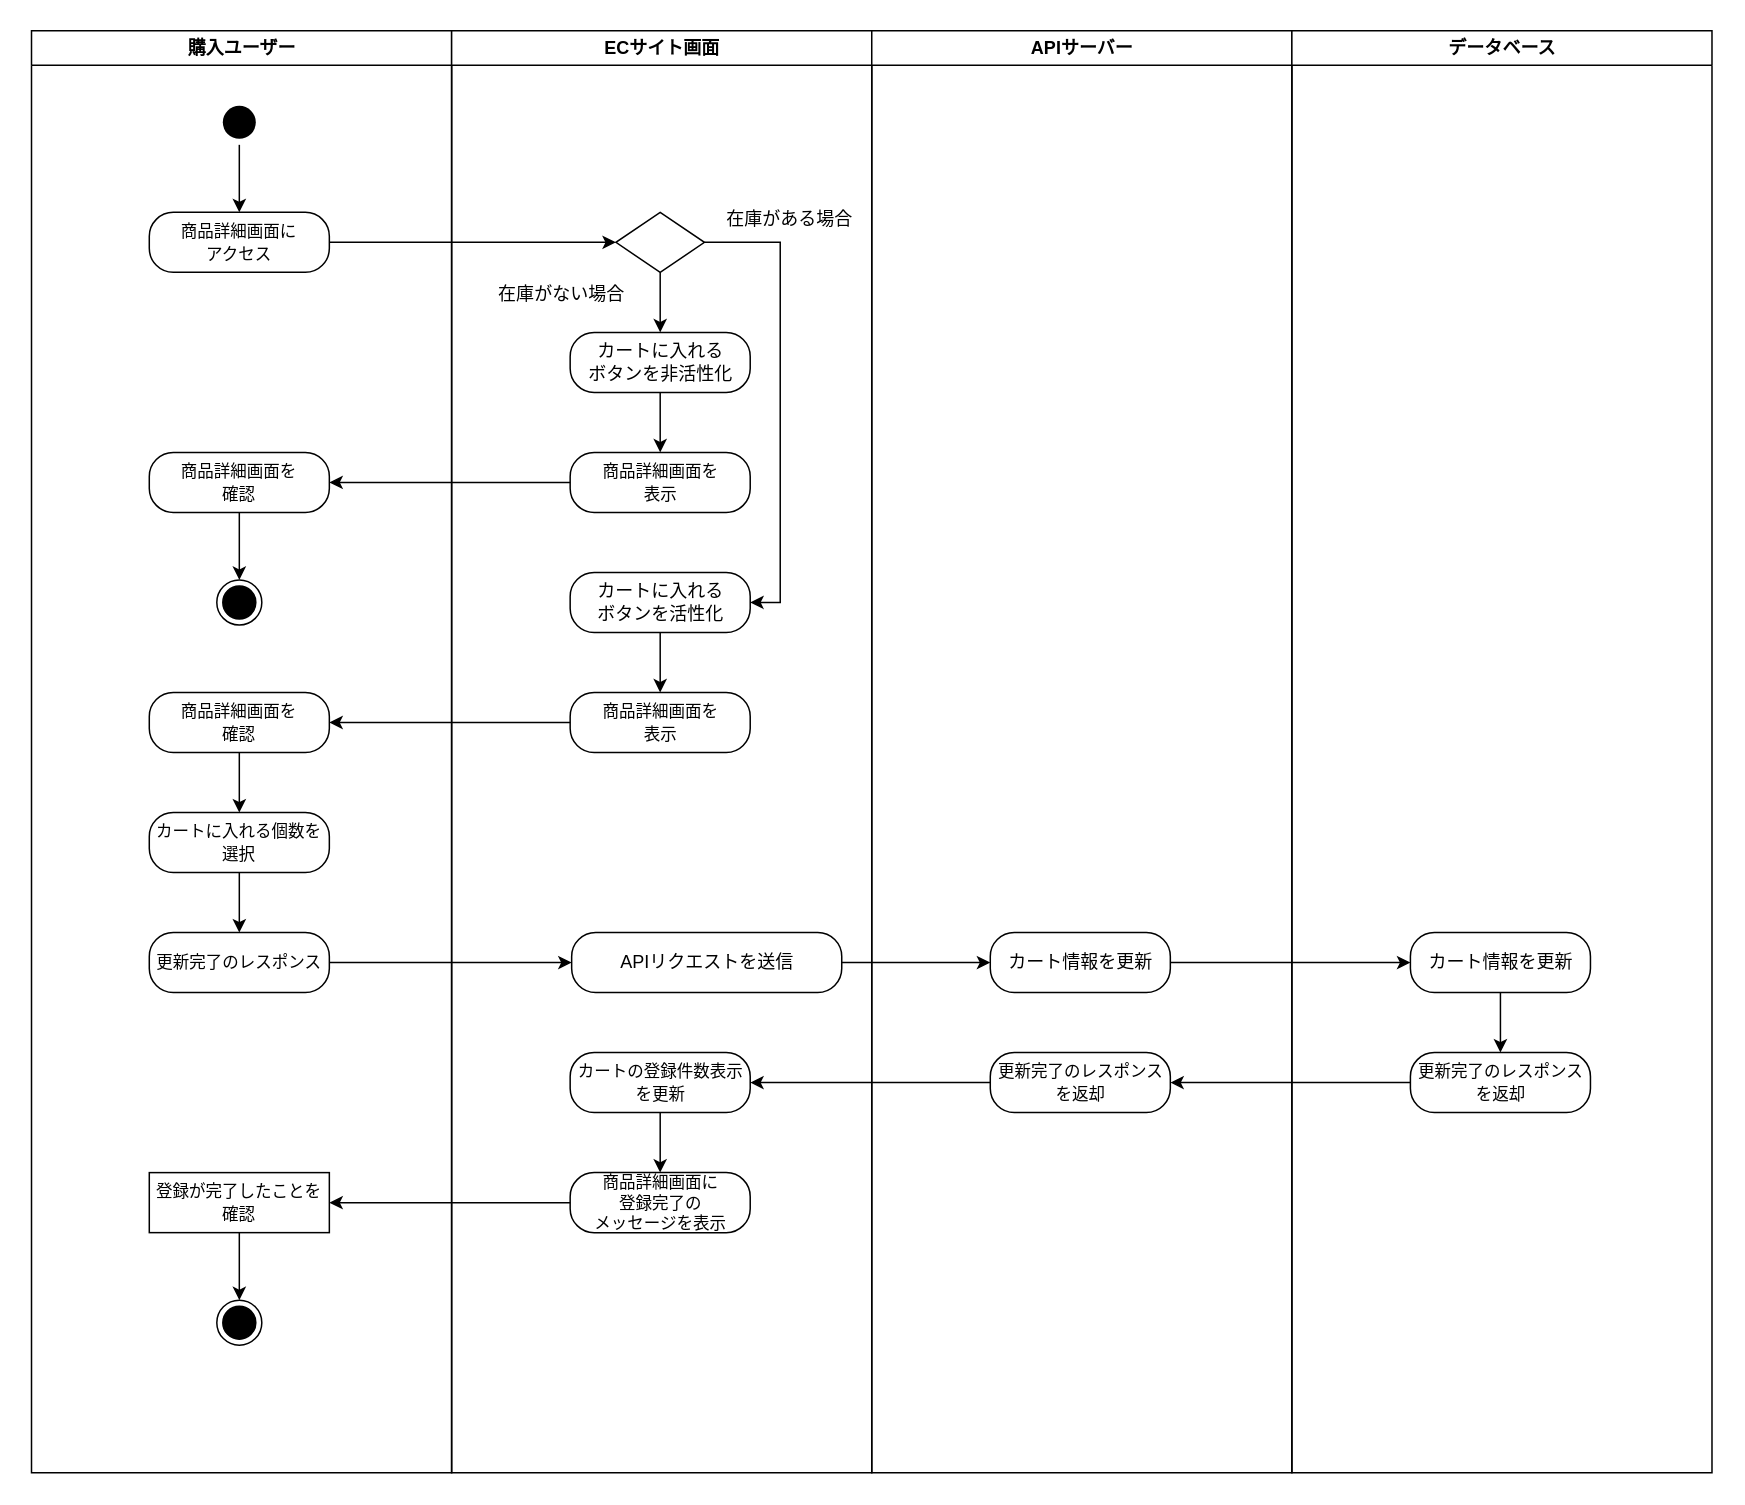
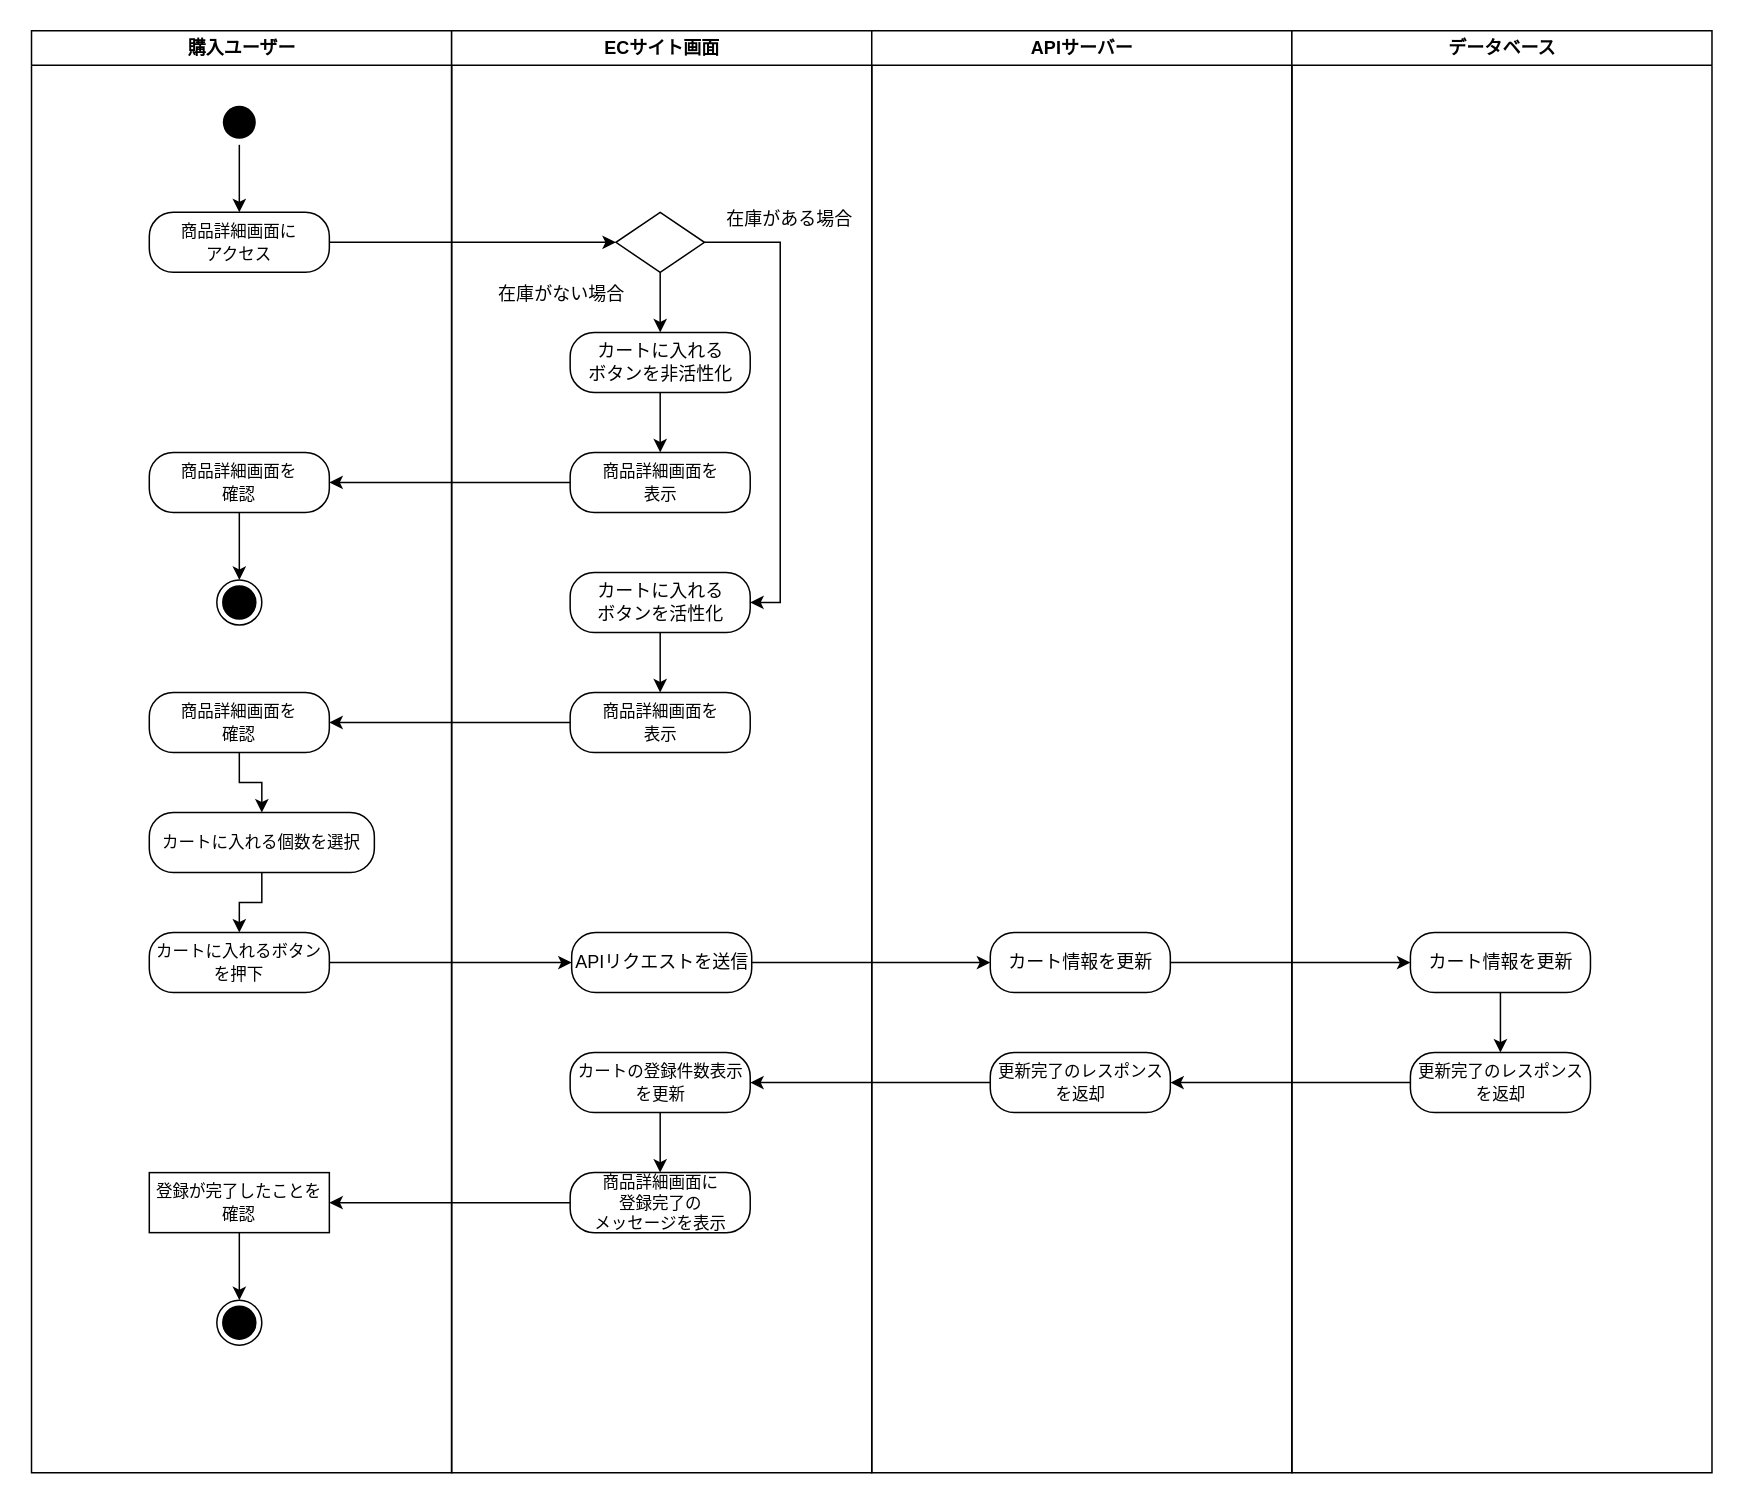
  <mxCell id="0" />
  <mxCell id="1" parent="0" />
  <mxCell id="2" value="購入ユーザー" style="swimlane;whiteSpace=wrap;startSize=23;" vertex="1" parent="1"><mxGeometry x="20.5" y="20" width="280" height="961" as="geometry" /></mxCell>
  <mxCell id="3" style="edgeStyle=orthogonalEdgeStyle;rounded=0;orthogonalLoop=1;jettySize=auto;html=1;entryX=0.5;entryY=0;entryDx=0;entryDy=0;" edge="1" parent="2" source="4" target="5"><mxGeometry relative="1" as="geometry" /></mxCell>
  <mxCell id="4" value="" style="ellipse;shape=startState;fillColor=#000000;strokeColor=none;" vertex="1" parent="2"><mxGeometry x="123.5" y="46" width="30" height="30" as="geometry" /></mxCell>
  <mxCell id="5" value="&lt;span style=&quot;font-size: 11px;&quot;&gt;商品詳細画面に&lt;/span&gt;&lt;div&gt;&lt;span style=&quot;font-size: 11px;&quot;&gt;アクセス&lt;/span&gt;&lt;/div&gt;" style="rounded=1;whiteSpace=wrap;html=1;arcSize=40;" vertex="1" parent="2"><mxGeometry x="78.5" y="121" width="120" height="40" as="geometry" /></mxCell>
- <mxCell id="6" value="&lt;span style=&quot;font-size: 11px;&quot;&gt;更新完了のレスポンス&lt;/span&gt;" style="rounded=1;whiteSpace=wrap;html=1;arcSize=40;" vertex="1" parent="2"><mxGeometry x="78.5" y="601" width="120" height="40" as="geometry" /></mxCell>
+ <mxCell id="6" value="&lt;span style=&quot;font-size: 11px;&quot;&gt;カートに入れるボタンを押下&lt;/span&gt;" style="rounded=1;whiteSpace=wrap;html=1;arcSize=40;" vertex="1" parent="2"><mxGeometry x="78.5" y="601" width="120" height="40" as="geometry" /></mxCell>
  <mxCell id="7" style="edgeStyle=orthogonalEdgeStyle;rounded=0;orthogonalLoop=1;jettySize=auto;html=1;entryX=0.5;entryY=0;entryDx=0;entryDy=0;" edge="1" parent="2" source="8" target="16"><mxGeometry relative="1" as="geometry" /></mxCell>
  <mxCell id="8" value="&lt;span style=&quot;font-size: 11px;&quot;&gt;商品詳細画面を&lt;/span&gt;&lt;div&gt;&lt;span style=&quot;font-size: 11px;&quot;&gt;確認&lt;/span&gt;&lt;/div&gt;" style="rounded=1;whiteSpace=wrap;html=1;arcSize=40;" vertex="1" parent="2"><mxGeometry x="78.5" y="441" width="120" height="40" as="geometry" /></mxCell>
  <mxCell id="9" style="edgeStyle=orthogonalEdgeStyle;rounded=0;orthogonalLoop=1;jettySize=auto;html=1;entryX=0.5;entryY=0;entryDx=0;entryDy=0;" edge="1" parent="2" source="10" target="11"><mxGeometry relative="1" as="geometry" /></mxCell>
  <mxCell id="10" value="&lt;span style=&quot;font-size: 11px;&quot;&gt;商品詳細画面を&lt;/span&gt;&lt;div&gt;&lt;span style=&quot;font-size: 11px;&quot;&gt;確認&lt;/span&gt;&lt;/div&gt;" style="rounded=1;whiteSpace=wrap;html=1;arcSize=40;" vertex="1" parent="2"><mxGeometry x="78.5" y="281" width="120" height="40" as="geometry" /></mxCell>
  <mxCell id="11" value="" style="ellipse;html=1;shape=endState;fillColor=#000000;strokeColor=default;" vertex="1" parent="2"><mxGeometry x="123.5" y="366" width="30" height="30" as="geometry" /></mxCell>
  <mxCell id="12" style="edgeStyle=orthogonalEdgeStyle;rounded=0;orthogonalLoop=1;jettySize=auto;html=1;entryX=0.5;entryY=0;entryDx=0;entryDy=0;" edge="1" parent="2" source="13" target="14"><mxGeometry relative="1" as="geometry" /></mxCell>
  <mxCell id="13" value="&lt;span style=&quot;font-size: 11px;&quot;&gt;登録が完了したことを&lt;/span&gt;&lt;div&gt;&lt;span style=&quot;font-size: 11px;&quot;&gt;確認&lt;/span&gt;&lt;/div&gt;" style="whiteSpace=wrap;html=1;arcSize=40;rounded=0;" vertex="1" parent="2"><mxGeometry x="78.5" y="761" width="120" height="40" as="geometry" /></mxCell>
  <mxCell id="14" value="" style="ellipse;html=1;shape=endState;fillColor=#000000;strokeColor=default;" vertex="1" parent="2"><mxGeometry x="123.5" y="846" width="30" height="30" as="geometry" /></mxCell>
  <mxCell id="15" style="edgeStyle=orthogonalEdgeStyle;rounded=0;orthogonalLoop=1;jettySize=auto;html=1;entryX=0.5;entryY=0;entryDx=0;entryDy=0;" edge="1" parent="2" source="16" target="6"><mxGeometry relative="1" as="geometry" /></mxCell>
- <mxCell id="16" value="&lt;span style=&quot;font-size: 11px;&quot;&gt;カートに入れる個数を選択&lt;/span&gt;" style="rounded=1;whiteSpace=wrap;html=1;arcSize=40;" vertex="1" parent="2"><mxGeometry x="78.5" y="521" width="120" height="40" as="geometry" /></mxCell>
+ <mxCell id="16" value="&lt;span style=&quot;font-size: 11px;&quot;&gt;カートに入れる個数を選択&lt;/span&gt;" style="rounded=1;whiteSpace=wrap;html=1;arcSize=40;" vertex="1" parent="2"><mxGeometry x="78.5" y="521" width="150" height="40" as="geometry" /></mxCell>
  <mxCell id="17" value="ECサイト画面" style="swimlane;whiteSpace=wrap;startSize=23;" vertex="1" parent="1"><mxGeometry x="300.5" y="20" width="280" height="961" as="geometry" /></mxCell>
- <mxCell id="18" value="APIリクエストを送信" style="rounded=1;whiteSpace=wrap;html=1;arcSize=40;" vertex="1" parent="17"><mxGeometry x="80" y="601" width="180" height="40" as="geometry" /></mxCell>
+ <mxCell id="18" value="APIリクエストを送信" style="rounded=1;whiteSpace=wrap;html=1;arcSize=40;" vertex="1" parent="17"><mxGeometry x="80" y="601" width="120" height="40" as="geometry" /></mxCell>
  <mxCell id="19" style="edgeStyle=orthogonalEdgeStyle;rounded=0;orthogonalLoop=1;jettySize=auto;html=1;entryX=0.5;entryY=0;entryDx=0;entryDy=0;" edge="1" parent="17" source="20" target="32"><mxGeometry relative="1" as="geometry" /></mxCell>
  <mxCell id="20" value="&lt;font style=&quot;font-size: 11px;&quot;&gt;カートの登録件数表示を更新&lt;/font&gt;" style="rounded=1;whiteSpace=wrap;html=1;arcSize=40;" vertex="1" parent="17"><mxGeometry x="79" y="681" width="120" height="40" as="geometry" /></mxCell>
  <mxCell id="21" style="edgeStyle=orthogonalEdgeStyle;rounded=0;orthogonalLoop=1;jettySize=auto;html=1;entryX=0.5;entryY=0;entryDx=0;entryDy=0;" edge="1" parent="17" source="23" target="25"><mxGeometry relative="1" as="geometry" /></mxCell>
  <mxCell id="22" style="edgeStyle=orthogonalEdgeStyle;rounded=0;orthogonalLoop=1;jettySize=auto;html=1;entryX=1;entryY=0.5;entryDx=0;entryDy=0;" edge="1" parent="17" source="23" target="27"><mxGeometry relative="1" as="geometry"><Array as="points"><mxPoint x="219" y="141" /><mxPoint x="219" y="381" /></Array></mxGeometry></mxCell>
  <mxCell id="23" value="" style="rhombus;whiteSpace=wrap;html=1;" vertex="1" parent="17"><mxGeometry x="109.5" y="121" width="59" height="40" as="geometry" /></mxCell>
  <mxCell id="24" style="edgeStyle=orthogonalEdgeStyle;rounded=0;orthogonalLoop=1;jettySize=auto;html=1;entryX=0.5;entryY=0;entryDx=0;entryDy=0;" edge="1" parent="17" source="25" target="29"><mxGeometry relative="1" as="geometry" /></mxCell>
  <mxCell id="25" value="カートに入れる&lt;div&gt;ボタンを非活性化&lt;/div&gt;" style="rounded=1;whiteSpace=wrap;html=1;arcSize=40;" vertex="1" parent="17"><mxGeometry x="79" y="201" width="120" height="40" as="geometry" /></mxCell>
  <mxCell id="26" style="edgeStyle=orthogonalEdgeStyle;rounded=0;orthogonalLoop=1;jettySize=auto;html=1;entryX=0.5;entryY=0;entryDx=0;entryDy=0;" edge="1" parent="17" source="27" target="28"><mxGeometry relative="1" as="geometry" /></mxCell>
  <mxCell id="27" value="カートに入れる&lt;div&gt;ボタンを活性化&lt;/div&gt;" style="rounded=1;whiteSpace=wrap;html=1;arcSize=40;" vertex="1" parent="17"><mxGeometry x="79" y="361" width="120" height="40" as="geometry" /></mxCell>
  <mxCell id="28" value="&lt;span style=&quot;font-size: 11px;&quot;&gt;商品詳細画面を&lt;/span&gt;&lt;div&gt;&lt;span style=&quot;font-size: 11px;&quot;&gt;表示&lt;/span&gt;&lt;/div&gt;" style="rounded=1;whiteSpace=wrap;html=1;arcSize=40;" vertex="1" parent="17"><mxGeometry x="79" y="441" width="120" height="40" as="geometry" /></mxCell>
  <mxCell id="29" value="&lt;span style=&quot;font-size: 11px;&quot;&gt;商品詳細画面を&lt;/span&gt;&lt;div&gt;&lt;span style=&quot;font-size: 11px;&quot;&gt;表示&lt;/span&gt;&lt;/div&gt;" style="rounded=1;whiteSpace=wrap;html=1;arcSize=40;" vertex="1" parent="17"><mxGeometry x="79" y="281" width="120" height="40" as="geometry" /></mxCell>
  <mxCell id="30" value="在庫がある場合" style="text;html=1;align=center;verticalAlign=middle;whiteSpace=wrap;rounded=0;" vertex="1" parent="17"><mxGeometry x="170" y="111" width="110" height="30" as="geometry" /></mxCell>
  <mxCell id="31" value="在庫がない場合" style="text;html=1;align=center;verticalAlign=middle;whiteSpace=wrap;rounded=0;" vertex="1" parent="17"><mxGeometry x="18.5" y="161" width="110" height="30" as="geometry" /></mxCell>
  <mxCell id="32" value="&lt;font style=&quot;font-size: 11px;&quot;&gt;商品詳細画面に&lt;/font&gt;&lt;div style=&quot;font-size: 11px;&quot;&gt;登録完了の&lt;/div&gt;&lt;div style=&quot;font-size: 11px;&quot;&gt;メッセージを表示&lt;/div&gt;" style="rounded=1;whiteSpace=wrap;html=1;arcSize=40;" vertex="1" parent="17"><mxGeometry x="79" y="761" width="120" height="40" as="geometry" /></mxCell>
  <mxCell id="33" value="APIサーバー" style="swimlane;whiteSpace=wrap;startSize=23;" vertex="1" parent="1"><mxGeometry x="580.5" y="20" width="280" height="961" as="geometry" /></mxCell>
  <mxCell id="34" value="カート情報を更新" style="rounded=1;whiteSpace=wrap;html=1;arcSize=40;" vertex="1" parent="33"><mxGeometry x="79" y="601" width="120" height="40" as="geometry" /></mxCell>
  <mxCell id="35" value="&lt;span style=&quot;font-size: 11px;&quot;&gt;更新完了のレスポンス&lt;/span&gt;&lt;div&gt;&lt;span style=&quot;font-size: 11px;&quot;&gt;を返却&lt;/span&gt;&lt;/div&gt;" style="rounded=1;whiteSpace=wrap;html=1;arcSize=40;" vertex="1" parent="33"><mxGeometry x="79" y="681" width="120" height="40" as="geometry" /></mxCell>
  <mxCell id="36" value="データベース" style="swimlane;whiteSpace=wrap;startSize=23;" vertex="1" parent="1"><mxGeometry x="860.5" y="20" width="280" height="961" as="geometry" /></mxCell>
  <mxCell id="37" style="edgeStyle=orthogonalEdgeStyle;rounded=0;orthogonalLoop=1;jettySize=auto;html=1;entryX=0.5;entryY=0;entryDx=0;entryDy=0;" edge="1" parent="36" source="38" target="39"><mxGeometry relative="1" as="geometry" /></mxCell>
  <mxCell id="38" value="カート情報を更新" style="rounded=1;whiteSpace=wrap;html=1;arcSize=40;" vertex="1" parent="36"><mxGeometry x="79" y="601" width="120" height="40" as="geometry" /></mxCell>
  <mxCell id="39" value="&lt;span style=&quot;font-size: 11px;&quot;&gt;更新完了のレスポンス&lt;/span&gt;&lt;div&gt;&lt;span style=&quot;font-size: 11px;&quot;&gt;を返却&lt;/span&gt;&lt;/div&gt;" style="rounded=1;whiteSpace=wrap;html=1;arcSize=40;" vertex="1" parent="36"><mxGeometry x="79" y="681" width="120" height="40" as="geometry" /></mxCell>
  <mxCell id="40" style="edgeStyle=orthogonalEdgeStyle;rounded=0;orthogonalLoop=1;jettySize=auto;html=1;entryX=1;entryY=0.5;entryDx=0;entryDy=0;" edge="1" parent="1" source="29" target="10"><mxGeometry relative="1" as="geometry" /></mxCell>
  <mxCell id="41" style="edgeStyle=orthogonalEdgeStyle;rounded=0;orthogonalLoop=1;jettySize=auto;html=1;entryX=1;entryY=0.5;entryDx=0;entryDy=0;" edge="1" parent="1" source="28" target="8"><mxGeometry relative="1" as="geometry" /></mxCell>
  <mxCell id="42" style="edgeStyle=orthogonalEdgeStyle;rounded=0;orthogonalLoop=1;jettySize=auto;html=1;entryX=0;entryY=0.5;entryDx=0;entryDy=0;" edge="1" parent="1" source="6" target="18"><mxGeometry relative="1" as="geometry" /></mxCell>
  <mxCell id="43" style="edgeStyle=orthogonalEdgeStyle;rounded=0;orthogonalLoop=1;jettySize=auto;html=1;entryX=0;entryY=0.5;entryDx=0;entryDy=0;" edge="1" parent="1" source="18" target="34"><mxGeometry relative="1" as="geometry" /></mxCell>
  <mxCell id="44" style="edgeStyle=orthogonalEdgeStyle;rounded=0;orthogonalLoop=1;jettySize=auto;html=1;entryX=0;entryY=0.5;entryDx=0;entryDy=0;" edge="1" parent="1" source="34" target="38"><mxGeometry relative="1" as="geometry" /></mxCell>
  <mxCell id="45" style="edgeStyle=orthogonalEdgeStyle;rounded=0;orthogonalLoop=1;jettySize=auto;html=1;entryX=1;entryY=0.5;entryDx=0;entryDy=0;" edge="1" parent="1" source="35" target="20"><mxGeometry relative="1" as="geometry" /></mxCell>
  <mxCell id="46" style="edgeStyle=orthogonalEdgeStyle;rounded=0;orthogonalLoop=1;jettySize=auto;html=1;entryX=1;entryY=0.5;entryDx=0;entryDy=0;" edge="1" parent="1" source="32" target="13"><mxGeometry relative="1" as="geometry" /></mxCell>
  <mxCell id="47" style="edgeStyle=orthogonalEdgeStyle;rounded=0;orthogonalLoop=1;jettySize=auto;html=1;entryX=0;entryY=0.5;entryDx=0;entryDy=0;" edge="1" parent="1" source="5" target="23"><mxGeometry relative="1" as="geometry" /></mxCell>
  <mxCell id="48" style="edgeStyle=orthogonalEdgeStyle;rounded=0;orthogonalLoop=1;jettySize=auto;html=1;entryX=1;entryY=0.5;entryDx=0;entryDy=0;" edge="1" parent="1" source="39" target="35"><mxGeometry relative="1" as="geometry" /></mxCell>
